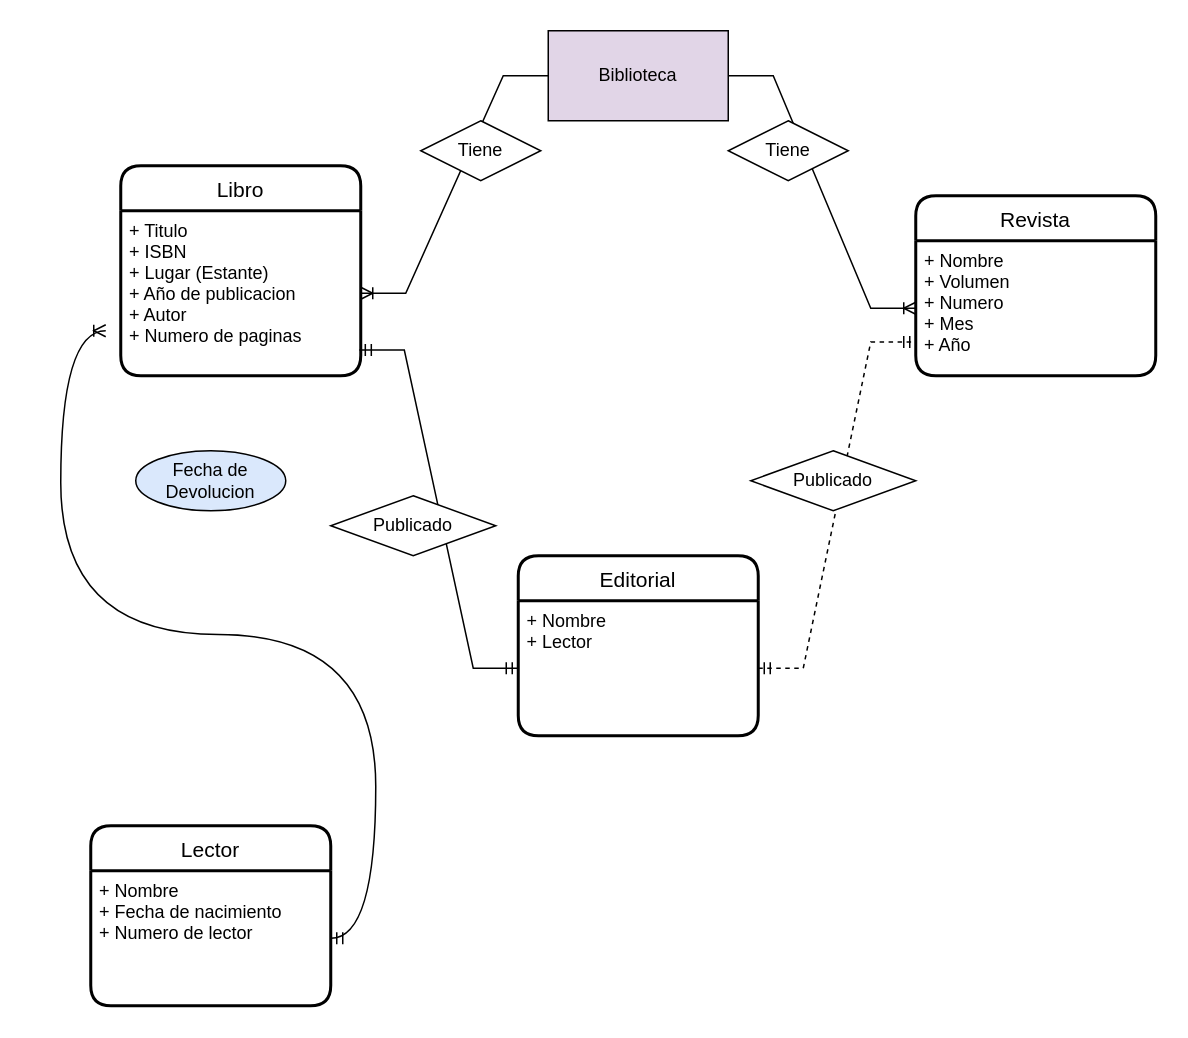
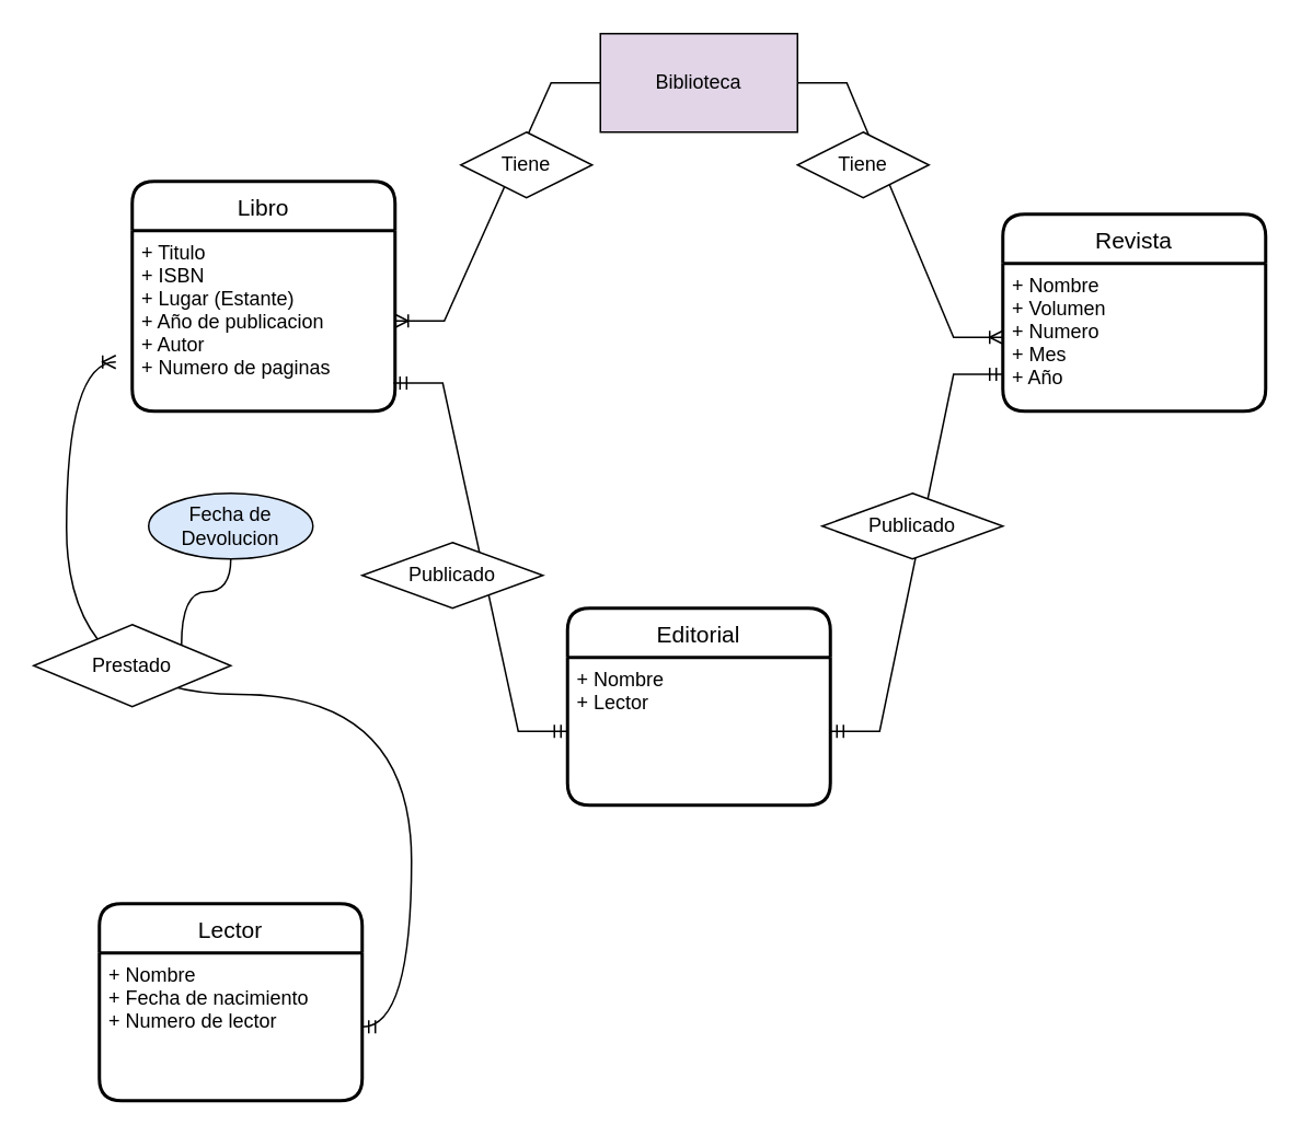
  <mxCell id="0" />
  <mxCell id="1" parent="0" />
  <mxCell id="2" value="Biblioteca" style="rounded=0;whiteSpace=wrap;html=1;fillColor=#e1d5e7;" vertex="1" parent="1"><mxGeometry x="365" y="20" width="120" height="60" as="geometry" /></mxCell>
  <mxCell id="3" value="Libro" style="swimlane;childLayout=stackLayout;horizontal=1;startSize=30;horizontalStack=0;rounded=1;fontSize=14;fontStyle=0;strokeWidth=2;resizeParent=0;resizeLast=1;shadow=0;dashed=0;align=center;" vertex="1" parent="1"><mxGeometry x="80" y="110" width="160" height="140" as="geometry" /></mxCell>
  <mxCell id="4" value="+ Titulo&#10;+ ISBN&#10;+ Lugar (Estante)&#10;+ Año de publicacion&#10;+ Autor&#10;+ Numero de paginas&#10;&#10;&#10;&#10;" style="align=left;strokeColor=none;fillColor=none;spacingLeft=4;fontSize=12;verticalAlign=top;resizable=0;rotatable=0;part=1;" vertex="1" parent="3"><mxGeometry y="30" width="160" height="110" as="geometry" /></mxCell>
  <mxCell id="5" value="Revista" style="swimlane;childLayout=stackLayout;horizontal=1;startSize=30;horizontalStack=0;rounded=1;fontSize=14;fontStyle=0;strokeWidth=2;resizeParent=0;resizeLast=1;shadow=0;dashed=0;align=center;" vertex="1" parent="1"><mxGeometry x="610" y="130" width="160" height="120" as="geometry" /></mxCell>
  <mxCell id="6" value="+ Nombre&#10;+ Volumen&#10;+ Numero&#10;+ Mes&#10;+ Año" style="align=left;strokeColor=none;fillColor=none;spacingLeft=4;fontSize=12;verticalAlign=top;resizable=0;rotatable=0;part=1;" vertex="1" parent="5"><mxGeometry y="30" width="160" height="90" as="geometry" /></mxCell>
  <mxCell id="7" value="" style="edgeStyle=entityRelationEdgeStyle;fontSize=12;html=1;endArrow=ERoneToMany;rounded=0;" edge="1" parent="1" source="2" target="4"><mxGeometry width="100" height="100" relative="1" as="geometry"><mxPoint x="370" y="220" as="sourcePoint" /><mxPoint x="470" y="120" as="targetPoint" /></mxGeometry></mxCell>
  <mxCell id="8" value="Tiene" style="rhombus;whiteSpace=wrap;html=1;" vertex="1" parent="1"><mxGeometry x="280" y="80" width="80" height="40" as="geometry" /></mxCell>
  <mxCell id="9" value="" style="edgeStyle=entityRelationEdgeStyle;fontSize=12;html=1;endArrow=ERoneToMany;rounded=0;" edge="1" parent="1" source="2" target="6"><mxGeometry width="100" height="100" relative="1" as="geometry"><mxPoint x="375" y="230" as="sourcePoint" /><mxPoint x="475" y="130" as="targetPoint" /></mxGeometry></mxCell>
  <mxCell id="10" value="Tiene" style="rhombus;whiteSpace=wrap;html=1;" vertex="1" parent="1"><mxGeometry x="485" y="80" width="80" height="40" as="geometry" /></mxCell>
  <mxCell id="11" value="Editorial" style="swimlane;childLayout=stackLayout;horizontal=1;startSize=30;horizontalStack=0;rounded=1;fontSize=14;fontStyle=0;strokeWidth=2;resizeParent=0;resizeLast=1;shadow=0;dashed=0;align=center;" vertex="1" parent="1"><mxGeometry x="345" y="370" width="160" height="120" as="geometry" /></mxCell>
  <mxCell id="12" value="+ Nombre&#10;+ Lector&#10;" style="align=left;strokeColor=none;fillColor=none;spacingLeft=4;fontSize=12;verticalAlign=top;resizable=0;rotatable=0;part=1;" vertex="1" parent="11"><mxGeometry y="30" width="160" height="90" as="geometry" /></mxCell>
  <mxCell id="13" value="" style="edgeStyle=entityRelationEdgeStyle;fontSize=12;html=1;endArrow=ERmandOne;startArrow=ERmandOne;rounded=0;entryX=0.994;entryY=0.844;entryDx=0;entryDy=0;entryPerimeter=0;" edge="1" parent="1" source="12" target="4"><mxGeometry width="100" height="100" relative="1" as="geometry"><mxPoint x="165" y="390" as="sourcePoint" /><mxPoint x="265" y="290" as="targetPoint" /></mxGeometry></mxCell>
- <mxCell id="14" value="" style="edgeStyle=entityRelationEdgeStyle;fontSize=12;html=1;endArrow=ERmandOne;startArrow=ERmandOne;rounded=0;entryX=0;entryY=0.75;entryDx=0;entryDy=0;dashed=1;" edge="1" parent="1" source="12" target="6"><mxGeometry width="100" height="100" relative="1" as="geometry"><mxPoint x="505" y="380" as="sourcePoint" /><mxPoint x="605" y="280" as="targetPoint" /></mxGeometry></mxCell>
+ <mxCell id="14" value="" style="edgeStyle=entityRelationEdgeStyle;fontSize=12;html=1;endArrow=ERmandOne;startArrow=ERmandOne;rounded=0;entryX=0;entryY=0.75;entryDx=0;entryDy=0;" edge="1" parent="1" source="12" target="6"><mxGeometry width="100" height="100" relative="1" as="geometry"><mxPoint x="505" y="380" as="sourcePoint" /><mxPoint x="605" y="280" as="targetPoint" /></mxGeometry></mxCell>
  <mxCell id="15" value="Publicado" style="shape=rhombus;perimeter=rhombusPerimeter;whiteSpace=wrap;html=1;align=center;" vertex="1" parent="1"><mxGeometry x="500" y="300" width="110" height="40" as="geometry" /></mxCell>
  <mxCell id="16" style="edgeStyle=orthogonalEdgeStyle;rounded=0;orthogonalLoop=1;jettySize=auto;html=1;exitX=0.5;exitY=1;exitDx=0;exitDy=0;" edge="1" parent="1" source="15" target="15"><mxGeometry relative="1" as="geometry" /></mxCell>
  <mxCell id="17" value="Publicado" style="shape=rhombus;perimeter=rhombusPerimeter;whiteSpace=wrap;html=1;align=center;" vertex="1" parent="1"><mxGeometry x="220" y="330" width="110" height="40" as="geometry" /></mxCell>
  <mxCell id="18" value="Lector" style="swimlane;childLayout=stackLayout;horizontal=1;startSize=30;horizontalStack=0;rounded=1;fontSize=14;fontStyle=0;strokeWidth=2;resizeParent=0;resizeLast=1;shadow=0;dashed=0;align=center;" vertex="1" parent="1"><mxGeometry x="60" y="550" width="160" height="120" as="geometry" /></mxCell>
  <mxCell id="19" value="+ Nombre&#10;+ Fecha de nacimiento&#10;+ Numero de lector&#10;" style="align=left;strokeColor=none;fillColor=none;spacingLeft=4;fontSize=12;verticalAlign=top;resizable=0;rotatable=0;part=1;" vertex="1" parent="18"><mxGeometry y="30" width="160" height="90" as="geometry" /></mxCell>
  <mxCell id="20" value="" style="edgeStyle=entityRelationEdgeStyle;fontSize=12;html=1;endArrow=ERoneToMany;startArrow=ERmandOne;curved=1;" edge="1" parent="1" source="19"><mxGeometry width="100" height="100" relative="1" as="geometry"><mxPoint x="30" y="520" as="sourcePoint" /><mxPoint x="70" y="220" as="targetPoint" /></mxGeometry></mxCell>
+ <mxCell id="21" value="Prestado" style="shape=rhombus;perimeter=rhombusPerimeter;whiteSpace=wrap;html=1;align=center;" vertex="1" parent="1"><mxGeometry x="20" y="380" width="120" height="50" as="geometry" /></mxCell>
+ <mxCell id="22" style="edgeStyle=orthogonalEdgeStyle;curved=1;orthogonalLoop=1;jettySize=auto;html=1;entryX=1;entryY=0;entryDx=0;entryDy=0;endArrow=none;endFill=0;" edge="1" parent="1" source="23" target="21"><mxGeometry relative="1" as="geometry" /></mxCell>
  <mxCell id="23" value="Fecha de Devolucion" style="ellipse;whiteSpace=wrap;html=1;align=center;fillColor=#dae8fc;" vertex="1" parent="1"><mxGeometry x="90" y="300" width="100" height="40" as="geometry" /></mxCell>
